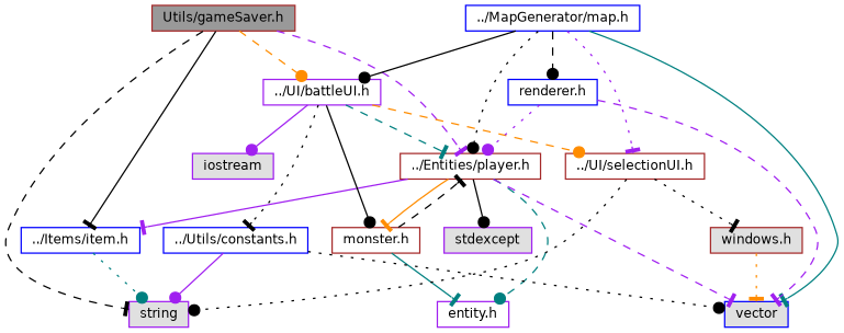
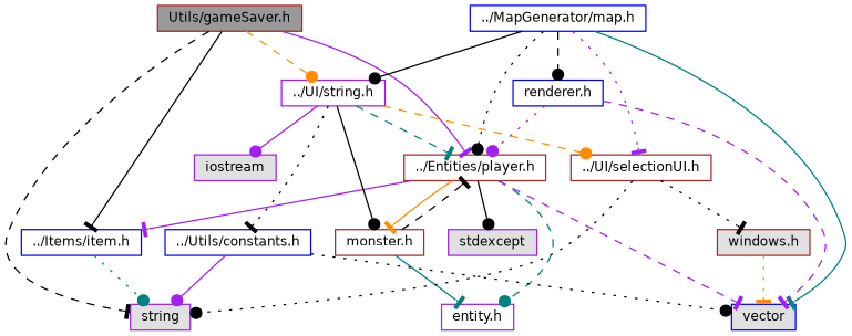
  digraph {
    node [color=brown fillcolor=white fontname=Helvetica fontsize=10 shape=box style=filled]
    edge [arrowhead=tee color=black fontname=Helvetica fontsize=10 labelfontname=Helvetica labelfontsize=10 style=solid]
    n1 [fillcolor=grey60 fontcolor=black height=0.2 label="Utils/gameSaver.h" width=0.4]
    n2 [color=purple fillcolor="#E0E0E0" height=0.2 label=string width=0.4]
    n3 [height=0.2 label="../Entities/player.h" width=0.4]
    n4 [color=blue height=0.2 label="../Items/item.h" width=0.4]
-   n5 [color=purple height=0.2 label="../UI/battleUI.h" width=0.4]
+   n5 [color=purple height=0.2 label="../UI/string.h" width=0.4]
    n6 [color=purple height=0.2 label="entity.h" width=0.4]
    n7 [height=0.2 label="monster.h" width=0.4]
    n8 [color=blue fillcolor="#E0E0E0" height=0.2 label=vector width=0.4]
    n9 [color=purple fillcolor="#E0E0E0" height=0.2 label=stdexcept width=0.4]
    n10 [color=blue height=0.2 label="../MapGenerator/map.h" width=0.4]
    n11 [color=blue height=0.2 label="renderer.h" width=0.4]
    n12 [height=0.2 label="../UI/selectionUI.h" width=0.4]
    n13 [fillcolor="#E0E0E0" height=0.2 label="windows.h" width=0.4]
    n14 [color=purple fillcolor="#E0E0E0" height=0.2 label=iostream width=0.4]
    n15 [color=blue height=0.2 label="../Utils/constants.h" width=0.4]
    n1 -> n2 [style=dashed]
-   n1 -> n3 [color=purple style=dashed]
+   n1 -> n3 [color=purple]
    n1 -> n4
    n1 -> n5 [arrowhead=dot color=darkorange style=dashed]
    n3 -> n4 [color=purple]
    n3 -> n6 [arrowhead=dot color=teal style=dashed]
    n3 -> n7 [color=darkorange]
    n3 -> n8 [color=purple style=dashed]
    n3 -> n9 [arrowhead=dot]
    n4 -> n2 [arrowhead=dot color=teal style=dotted]
    n5 -> n3 [color=teal style=dashed]
    n5 -> n7 [arrowhead=dot]
    n5 -> n12 [arrowhead=dot color=darkorange style=dashed]
    n5 -> n14 [arrowhead=dot color=purple]
    n5 -> n15 [style=dotted]
    n7 -> n3 [style=dashed]
    n7 -> n6 [color=teal]
    n10 -> n3 [arrowhead=dot style=dotted]
    n10 -> n5 [arrowhead=dot]
    n10 -> n8 [color=teal]
    n10 -> n11 [arrowhead=dot style=dashed]
    n10 -> n12 [color=purple style=dotted]
    n11 -> n3 [arrowhead=dot color=purple style=dotted]
    n11 -> n8 [color=purple style=dashed]
    n12 -> n2 [arrowhead=dot style=dotted]
    n12 -> n13 [style=dotted]
    n13 -> n8 [color=darkorange style=dotted]
    n15 -> n2 [arrowhead=dot color=purple]
    n15 -> n8 [arrowhead=dot style=dotted]
  }
